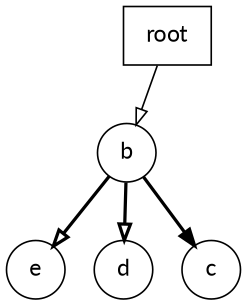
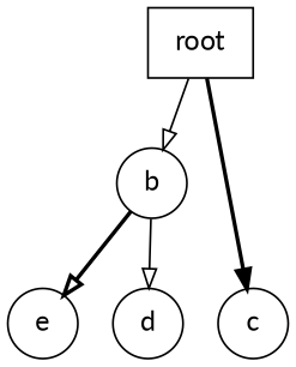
  digraph {
    fontname=Lato
    node [fontname=Lato shape=circle]
    edge [arrowhead=onormal fontname=Lato style=solid]
    root [shape=box]
    b
    e
    c
    d
    root -> b
    b -> e [style=bold]
-   b -> c [arrowhead=normal style=bold]
-   b -> d [style=bold]
+   root -> c [arrowhead=normal style=bold]
+   b -> d
  }
